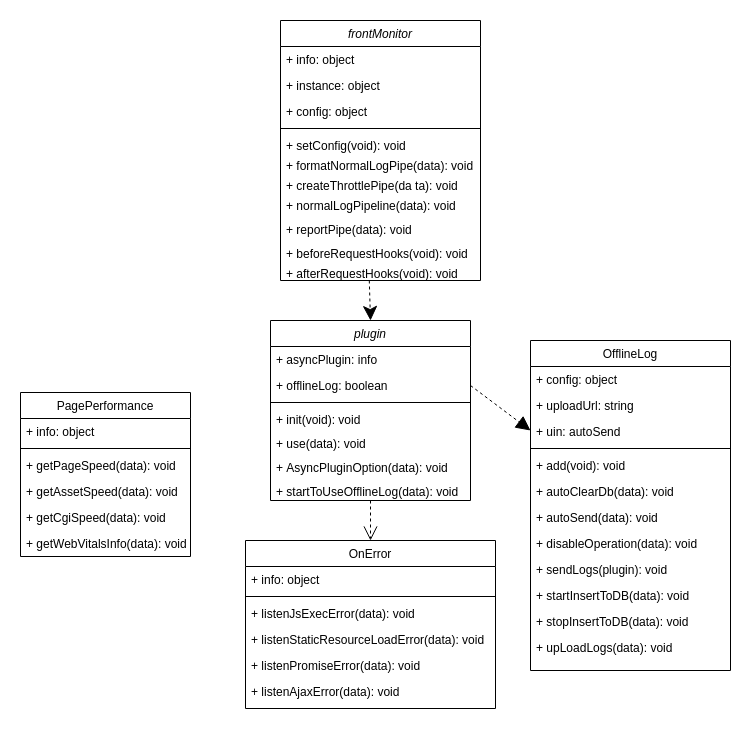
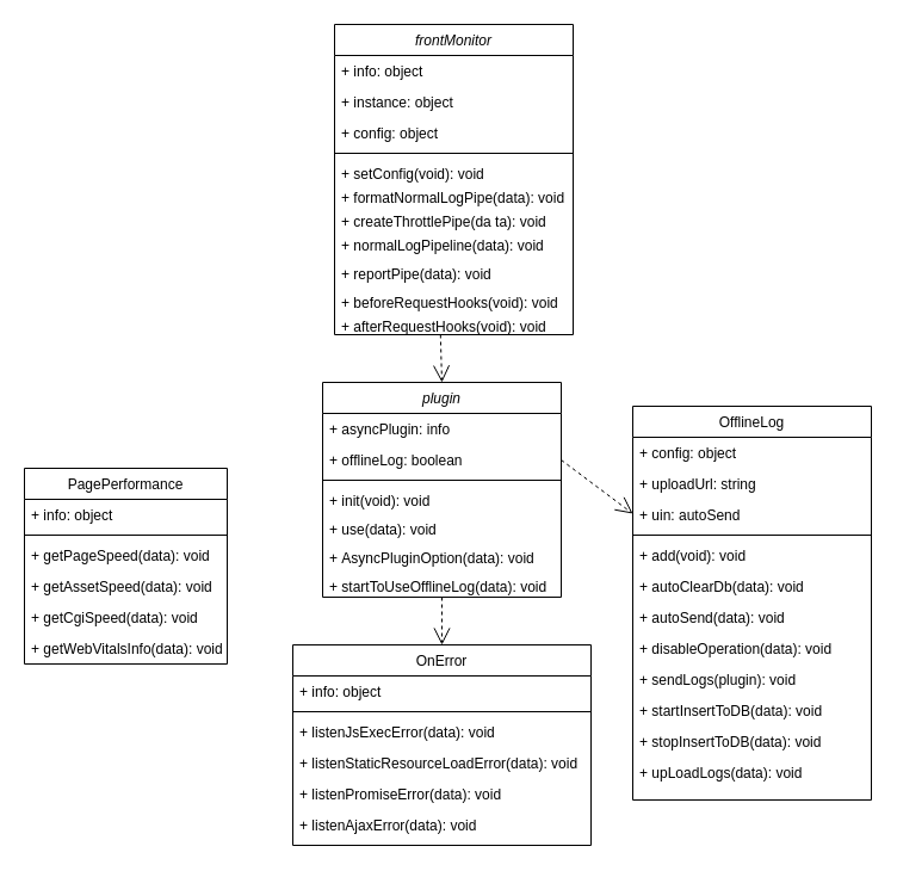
  <mxCell id="0" />
  <mxCell id="1" parent="0" />
  <mxCell id="2" value="OnError" style="swimlane;fontStyle=0;align=center;verticalAlign=top;childLayout=stackLayout;horizontal=1;startSize=26;horizontalStack=0;resizeParent=1;resizeLast=0;collapsible=1;marginBottom=0;rounded=0;shadow=0;strokeWidth=1;" vertex="1" parent="1"><mxGeometry x="245" y="540" width="250" height="168" as="geometry"><mxRectangle x="290" y="562" width="160" height="26" as="alternateBounds" /></mxGeometry></mxCell>
  <mxCell id="3" value="+ info: object" style="text;align=left;verticalAlign=top;spacingLeft=4;spacingRight=4;overflow=hidden;rotatable=0;points=[[0,0.5],[1,0.5]];portConstraint=eastwest;" vertex="1" parent="2"><mxGeometry y="26" width="250" height="26" as="geometry" /></mxCell>
  <mxCell id="4" value="" style="line;html=1;strokeWidth=1;align=left;verticalAlign=middle;spacingTop=-1;spacingLeft=3;spacingRight=3;rotatable=0;labelPosition=right;points=[];portConstraint=eastwest;" vertex="1" parent="2"><mxGeometry y="52" width="250" height="8" as="geometry" /></mxCell>
  <mxCell id="5" value="+ listenJsExecError(data): void" style="text;align=left;verticalAlign=top;spacingLeft=4;spacingRight=4;overflow=hidden;rotatable=0;points=[[0,0.5],[1,0.5]];portConstraint=eastwest;" vertex="1" parent="2"><mxGeometry y="60" width="250" height="26" as="geometry" /></mxCell>
  <mxCell id="6" value="+ listenStaticResourceLoadError(data): void" style="text;align=left;verticalAlign=top;spacingLeft=4;spacingRight=4;overflow=hidden;rotatable=0;points=[[0,0.5],[1,0.5]];portConstraint=eastwest;rounded=0;shadow=0;html=0;" vertex="1" parent="2"><mxGeometry y="86" width="250" height="26" as="geometry" /></mxCell>
  <mxCell id="7" value="+ listenPromiseError(data): void" style="text;align=left;verticalAlign=top;spacingLeft=4;spacingRight=4;overflow=hidden;rotatable=0;points=[[0,0.5],[1,0.5]];portConstraint=eastwest;rounded=0;shadow=0;html=0;" vertex="1" parent="2"><mxGeometry y="112" width="250" height="26" as="geometry" /></mxCell>
  <mxCell id="8" value="+ listenAjaxError(data): void" style="text;align=left;verticalAlign=top;spacingLeft=4;spacingRight=4;overflow=hidden;rotatable=0;points=[[0,0.5],[1,0.5]];portConstraint=eastwest;rounded=0;shadow=0;html=0;" vertex="1" parent="2"><mxGeometry y="138" width="250" height="26" as="geometry" /></mxCell>
  <mxCell id="9" value="PagePerformance" style="swimlane;fontStyle=0;align=center;verticalAlign=top;childLayout=stackLayout;horizontal=1;startSize=26;horizontalStack=0;resizeParent=1;resizeLast=0;collapsible=1;marginBottom=0;rounded=0;shadow=0;strokeWidth=1;" vertex="1" parent="1"><mxGeometry x="20" y="392" width="170" height="164" as="geometry"><mxRectangle x="60" y="790" width="160" height="26" as="alternateBounds" /></mxGeometry></mxCell>
  <mxCell id="10" value="+ info: object" style="text;align=left;verticalAlign=top;spacingLeft=4;spacingRight=4;overflow=hidden;rotatable=0;points=[[0,0.5],[1,0.5]];portConstraint=eastwest;" vertex="1" parent="9"><mxGeometry y="26" width="170" height="26" as="geometry" /></mxCell>
  <mxCell id="11" value="" style="line;html=1;strokeWidth=1;align=left;verticalAlign=middle;spacingTop=-1;spacingLeft=3;spacingRight=3;rotatable=0;labelPosition=right;points=[];portConstraint=eastwest;" vertex="1" parent="9"><mxGeometry y="52" width="170" height="8" as="geometry" /></mxCell>
  <mxCell id="12" value="+ getPageSpeed(data): void" style="text;align=left;verticalAlign=top;spacingLeft=4;spacingRight=4;overflow=hidden;rotatable=0;points=[[0,0.5],[1,0.5]];portConstraint=eastwest;rounded=0;shadow=0;html=0;" vertex="1" parent="9"><mxGeometry y="60" width="170" height="26" as="geometry" /></mxCell>
  <mxCell id="13" value="+ getAssetSpeed(data): void" style="text;align=left;verticalAlign=top;spacingLeft=4;spacingRight=4;overflow=hidden;rotatable=0;points=[[0,0.5],[1,0.5]];portConstraint=eastwest;" vertex="1" parent="9"><mxGeometry y="86" width="170" height="26" as="geometry" /></mxCell>
  <mxCell id="14" value="+ getCgiSpeed(data): void" style="text;align=left;verticalAlign=top;spacingLeft=4;spacingRight=4;overflow=hidden;rotatable=0;points=[[0,0.5],[1,0.5]];portConstraint=eastwest;rounded=0;shadow=0;html=0;" vertex="1" parent="9"><mxGeometry y="112" width="170" height="26" as="geometry" /></mxCell>
  <mxCell id="15" value="+ getWebVitalsInfo(data): void" style="text;align=left;verticalAlign=top;spacingLeft=4;spacingRight=4;overflow=hidden;rotatable=0;points=[[0,0.5],[1,0.5]];portConstraint=eastwest;rounded=0;shadow=0;html=0;" vertex="1" parent="9"><mxGeometry y="138" width="170" height="26" as="geometry" /></mxCell>
  <mxCell id="16" value="OfflineLog" style="swimlane;fontStyle=0;align=center;verticalAlign=top;childLayout=stackLayout;horizontal=1;startSize=26;horizontalStack=0;resizeParent=1;resizeLast=0;collapsible=1;marginBottom=0;rounded=0;shadow=0;strokeWidth=1;" vertex="1" parent="1"><mxGeometry x="530" y="340" width="200" height="330" as="geometry"><mxRectangle x="570" y="720" width="160" height="26" as="alternateBounds" /></mxGeometry></mxCell>
  <mxCell id="17" value="+ config: object" style="text;align=left;verticalAlign=top;spacingLeft=4;spacingRight=4;overflow=hidden;rotatable=0;points=[[0,0.5],[1,0.5]];portConstraint=eastwest;" vertex="1" parent="16"><mxGeometry y="26" width="200" height="26" as="geometry" /></mxCell>
  <mxCell id="18" value="+ uploadUrl: string" style="text;align=left;verticalAlign=top;spacingLeft=4;spacingRight=4;overflow=hidden;rotatable=0;points=[[0,0.5],[1,0.5]];portConstraint=eastwest;" vertex="1" parent="16"><mxGeometry y="52" width="200" height="26" as="geometry" /></mxCell>
  <mxCell id="19" value="+ uin: autoSend" style="text;align=left;verticalAlign=top;spacingLeft=4;spacingRight=4;overflow=hidden;rotatable=0;points=[[0,0.5],[1,0.5]];portConstraint=eastwest;" vertex="1" parent="16"><mxGeometry y="78" width="200" height="26" as="geometry" /></mxCell>
  <mxCell id="20" value="" style="line;html=1;strokeWidth=1;align=left;verticalAlign=middle;spacingTop=-1;spacingLeft=3;spacingRight=3;rotatable=0;labelPosition=right;points=[];portConstraint=eastwest;" vertex="1" parent="16"><mxGeometry y="104" width="200" height="8" as="geometry" /></mxCell>
  <mxCell id="21" value="+ add(void): void" style="text;align=left;verticalAlign=top;spacingLeft=4;spacingRight=4;overflow=hidden;rotatable=0;points=[[0,0.5],[1,0.5]];portConstraint=eastwest;" vertex="1" parent="16"><mxGeometry y="112" width="200" height="26" as="geometry" /></mxCell>
  <mxCell id="22" value="+ autoClearDb(data): void" style="text;align=left;verticalAlign=top;spacingLeft=4;spacingRight=4;overflow=hidden;rotatable=0;points=[[0,0.5],[1,0.5]];portConstraint=eastwest;rounded=0;shadow=0;html=0;" vertex="1" parent="16"><mxGeometry y="138" width="200" height="26" as="geometry" /></mxCell>
  <mxCell id="23" value="+ autoSend(data): void" style="text;align=left;verticalAlign=top;spacingLeft=4;spacingRight=4;overflow=hidden;rotatable=0;points=[[0,0.5],[1,0.5]];portConstraint=eastwest;rounded=0;shadow=0;html=0;" vertex="1" parent="16"><mxGeometry y="164" width="200" height="26" as="geometry" /></mxCell>
  <mxCell id="24" value="+ disableOperation(data): void" style="text;align=left;verticalAlign=top;spacingLeft=4;spacingRight=4;overflow=hidden;rotatable=0;points=[[0,0.5],[1,0.5]];portConstraint=eastwest;rounded=0;shadow=0;html=0;" vertex="1" parent="16"><mxGeometry y="190" width="200" height="26" as="geometry" /></mxCell>
  <mxCell id="25" value="+ sendLogs(plugin): void" style="text;align=left;verticalAlign=top;spacingLeft=4;spacingRight=4;overflow=hidden;rotatable=0;points=[[0,0.5],[1,0.5]];portConstraint=eastwest;rounded=0;shadow=0;html=0;" vertex="1" parent="16"><mxGeometry y="216" width="200" height="26" as="geometry" /></mxCell>
  <mxCell id="26" value="+ startInsertToDB(data): void" style="text;align=left;verticalAlign=top;spacingLeft=4;spacingRight=4;overflow=hidden;rotatable=0;points=[[0,0.5],[1,0.5]];portConstraint=eastwest;rounded=0;shadow=0;html=0;" vertex="1" parent="16"><mxGeometry y="242" width="200" height="26" as="geometry" /></mxCell>
  <mxCell id="27" value="+ stopInsertToDB(data): void" style="text;align=left;verticalAlign=top;spacingLeft=4;spacingRight=4;overflow=hidden;rotatable=0;points=[[0,0.5],[1,0.5]];portConstraint=eastwest;rounded=0;shadow=0;html=0;" vertex="1" parent="16"><mxGeometry y="268" width="200" height="26" as="geometry" /></mxCell>
  <mxCell id="28" value="+ upLoadLogs(data): void" style="text;align=left;verticalAlign=top;spacingLeft=4;spacingRight=4;overflow=hidden;rotatable=0;points=[[0,0.5],[1,0.5]];portConstraint=eastwest;rounded=0;shadow=0;html=0;" vertex="1" parent="16"><mxGeometry y="294" width="200" height="26" as="geometry" /></mxCell>
  <mxCell id="29" value="plugin" style="swimlane;fontStyle=2;align=center;verticalAlign=top;childLayout=stackLayout;horizontal=1;startSize=26;horizontalStack=0;resizeParent=1;resizeLast=0;collapsible=1;marginBottom=0;rounded=0;shadow=0;strokeWidth=1;" vertex="1" parent="1"><mxGeometry x="270" y="320" width="200" height="180" as="geometry"><mxRectangle x="230" y="140" width="160" height="26" as="alternateBounds" /></mxGeometry></mxCell>
  <mxCell id="30" value="+ asyncPlugin: info" style="text;align=left;verticalAlign=top;spacingLeft=4;spacingRight=4;overflow=hidden;rotatable=0;points=[[0,0.5],[1,0.5]];portConstraint=eastwest;" vertex="1" parent="29"><mxGeometry y="26" width="200" height="26" as="geometry" /></mxCell>
  <mxCell id="31" value="+ offlineLog: boolean" style="text;align=left;verticalAlign=top;spacingLeft=4;spacingRight=4;overflow=hidden;rotatable=0;points=[[0,0.5],[1,0.5]];portConstraint=eastwest;rounded=0;shadow=0;html=0;" vertex="1" parent="29"><mxGeometry y="52" width="200" height="26" as="geometry" /></mxCell>
  <mxCell id="32" value="" style="line;html=1;strokeWidth=1;align=left;verticalAlign=middle;spacingTop=-1;spacingLeft=3;spacingRight=3;rotatable=0;labelPosition=right;points=[];portConstraint=eastwest;" vertex="1" parent="29"><mxGeometry y="78" width="200" height="8" as="geometry" /></mxCell>
  <mxCell id="33" value="+ init(void): void" style="text;align=left;verticalAlign=top;spacingLeft=4;spacingRight=4;overflow=hidden;rotatable=0;points=[[0,0.5],[1,0.5]];portConstraint=eastwest;" vertex="1" parent="29"><mxGeometry y="86" width="200" height="24" as="geometry" /></mxCell>
  <mxCell id="34" value="+ use(data): void" style="text;align=left;verticalAlign=top;spacingLeft=4;spacingRight=4;overflow=hidden;rotatable=0;points=[[0,0.5],[1,0.5]];portConstraint=eastwest;" vertex="1" parent="29"><mxGeometry y="110" width="200" height="24" as="geometry" /></mxCell>
  <mxCell id="35" value="+ AsyncPluginOption(data): void" style="text;align=left;verticalAlign=top;spacingLeft=4;spacingRight=4;overflow=hidden;rotatable=0;points=[[0,0.5],[1,0.5]];portConstraint=eastwest;" vertex="1" parent="29"><mxGeometry y="134" width="200" height="24" as="geometry" /></mxCell>
  <mxCell id="36" value="+ startToUseOfflineLog(data): void" style="text;align=left;verticalAlign=top;spacingLeft=4;spacingRight=4;overflow=hidden;rotatable=0;points=[[0,0.5],[1,0.5]];portConstraint=eastwest;" vertex="1" parent="29"><mxGeometry y="158" width="200" height="20" as="geometry" /></mxCell>
  <mxCell id="37" value="" style="endArrow=open;endSize=12;dashed=1;html=1;rounded=0;" edge="1" parent="1" source="29" target="2"><mxGeometry width="160" relative="1" as="geometry"><mxPoint x="90" y="218" as="sourcePoint" /><mxPoint x="390" y="208" as="targetPoint" /></mxGeometry></mxCell>
- <mxCell id="38" value="" style="endArrow=block;endSize=12;dashed=1;html=1;rounded=0;exitX=1;exitY=0.5;exitDx=0;exitDy=0;" edge="1" parent="1" source="31" target="16"><mxGeometry width="160" relative="1" as="geometry"><mxPoint x="90" y="218" as="sourcePoint" /><mxPoint x="390" y="208" as="targetPoint" /></mxGeometry></mxCell>
+ <mxCell id="38" value="" style="endArrow=open;endSize=12;dashed=1;html=1;rounded=0;exitX=1;exitY=0.5;exitDx=0;exitDy=0;" edge="1" parent="1" source="31" target="16"><mxGeometry width="160" relative="1" as="geometry"><mxPoint x="90" y="218" as="sourcePoint" /><mxPoint x="390" y="208" as="targetPoint" /></mxGeometry></mxCell>
  <mxCell id="39" value="frontMonitor" style="swimlane;fontStyle=2;align=center;verticalAlign=top;childLayout=stackLayout;horizontal=1;startSize=26;horizontalStack=0;resizeParent=1;resizeLast=0;collapsible=1;marginBottom=0;rounded=0;shadow=0;strokeWidth=1;" vertex="1" parent="1"><mxGeometry x="280" y="20" width="200" height="260" as="geometry"><mxRectangle x="230" y="140" width="160" height="26" as="alternateBounds" /></mxGeometry></mxCell>
  <mxCell id="40" value="+ info: object" style="text;align=left;verticalAlign=top;spacingLeft=4;spacingRight=4;overflow=hidden;rotatable=0;points=[[0,0.5],[1,0.5]];portConstraint=eastwest;" vertex="1" parent="39"><mxGeometry y="26" width="200" height="26" as="geometry" /></mxCell>
  <mxCell id="41" value="+ instance: object" style="text;align=left;verticalAlign=top;spacingLeft=4;spacingRight=4;overflow=hidden;rotatable=0;points=[[0,0.5],[1,0.5]];portConstraint=eastwest;rounded=0;shadow=0;html=0;" vertex="1" parent="39"><mxGeometry y="52" width="200" height="26" as="geometry" /></mxCell>
  <mxCell id="42" value="+ config: object" style="text;align=left;verticalAlign=top;spacingLeft=4;spacingRight=4;overflow=hidden;rotatable=0;points=[[0,0.5],[1,0.5]];portConstraint=eastwest;rounded=0;shadow=0;html=0;" vertex="1" parent="39"><mxGeometry y="78" width="200" height="26" as="geometry" /></mxCell>
  <mxCell id="43" value="" style="line;html=1;strokeWidth=1;align=left;verticalAlign=middle;spacingTop=-1;spacingLeft=3;spacingRight=3;rotatable=0;labelPosition=right;points=[];portConstraint=eastwest;" vertex="1" parent="39"><mxGeometry y="104" width="200" height="8" as="geometry" /></mxCell>
  <mxCell id="44" value="+ setConfig(void): void" style="text;align=left;verticalAlign=top;spacingLeft=4;spacingRight=4;overflow=hidden;rotatable=0;points=[[0,0.5],[1,0.5]];portConstraint=eastwest;" vertex="1" parent="39"><mxGeometry y="112" width="200" height="20" as="geometry" /></mxCell>
  <mxCell id="45" value="+ formatNormalLogPipe(data): void" style="text;align=left;verticalAlign=top;spacingLeft=4;spacingRight=4;overflow=hidden;rotatable=0;points=[[0,0.5],[1,0.5]];portConstraint=eastwest;" vertex="1" parent="39"><mxGeometry y="132" width="200" height="20" as="geometry" /></mxCell>
  <mxCell id="46" value="+ createThrottlePipe(da ta): void" style="text;align=left;verticalAlign=top;spacingLeft=4;spacingRight=4;overflow=hidden;rotatable=0;points=[[0,0.5],[1,0.5]];portConstraint=eastwest;" vertex="1" parent="39"><mxGeometry y="152" width="200" height="20" as="geometry" /></mxCell>
  <mxCell id="47" value="+ normalLogPipeline(data): void" style="text;align=left;verticalAlign=top;spacingLeft=4;spacingRight=4;overflow=hidden;rotatable=0;points=[[0,0.5],[1,0.5]];portConstraint=eastwest;" vertex="1" parent="39"><mxGeometry y="172" width="200" height="24" as="geometry" /></mxCell>
  <mxCell id="48" value="+ reportPipe(data): void" style="text;align=left;verticalAlign=top;spacingLeft=4;spacingRight=4;overflow=hidden;rotatable=0;points=[[0,0.5],[1,0.5]];portConstraint=eastwest;" vertex="1" parent="39"><mxGeometry y="196" width="200" height="24" as="geometry" /></mxCell>
  <mxCell id="49" value="+ beforeRequestHooks(void): void" style="text;align=left;verticalAlign=top;spacingLeft=4;spacingRight=4;overflow=hidden;rotatable=0;points=[[0,0.5],[1,0.5]];portConstraint=eastwest;" vertex="1" parent="39"><mxGeometry y="220" width="200" height="20" as="geometry" /></mxCell>
  <mxCell id="50" value="+ afterRequestHooks(void): void" style="text;align=left;verticalAlign=top;spacingLeft=4;spacingRight=4;overflow=hidden;rotatable=0;points=[[0,0.5],[1,0.5]];portConstraint=eastwest;" vertex="1" parent="39"><mxGeometry y="240" width="200" height="20" as="geometry" /></mxCell>
- <mxCell id="51" value="" style="endArrow=classic;endSize=12;dashed=1;html=1;rounded=0;exitX=0.444;exitY=1;exitDx=0;exitDy=0;exitPerimeter=0;entryX=0.5;entryY=0;entryDx=0;entryDy=0;" edge="1" parent="1" source="50" target="29"><mxGeometry width="160" relative="1" as="geometry"><mxPoint x="90" y="218" as="sourcePoint" /><mxPoint x="390" y="208" as="targetPoint" /></mxGeometry></mxCell>
+ <mxCell id="51" value="" style="endArrow=open;endSize=12;dashed=1;html=1;rounded=0;exitX=0.444;exitY=1;exitDx=0;exitDy=0;exitPerimeter=0;entryX=0.5;entryY=0;entryDx=0;entryDy=0;" edge="1" parent="1" source="50" target="29"><mxGeometry width="160" relative="1" as="geometry"><mxPoint x="90" y="218" as="sourcePoint" /><mxPoint x="390" y="208" as="targetPoint" /></mxGeometry></mxCell>
